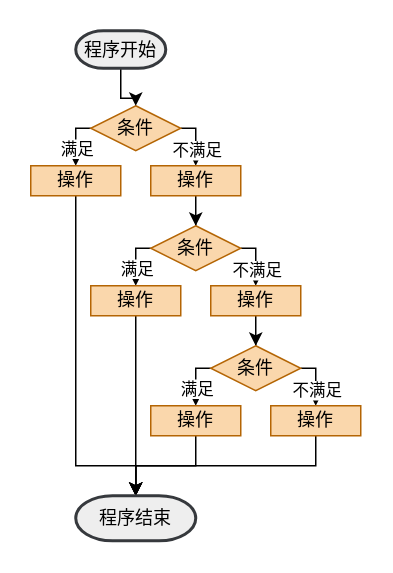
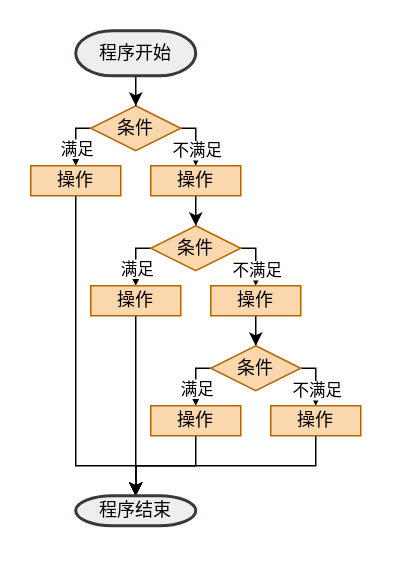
  <mxCell id="0" />
  <mxCell id="1" parent="0" />
  <mxCell id="2" style="edgeStyle=orthogonalEdgeStyle;rounded=0;orthogonalLoop=1;jettySize=auto;html=1;exitX=0;exitY=0.5;exitDx=0;exitDy=0;" parent="1" source="6" target="8" edge="1"><mxGeometry relative="1" as="geometry"><Array as="points"><mxPoint x="50" y="85" /></Array></mxGeometry></mxCell>
  <mxCell id="3" value="满足" style="edgeLabel;html=1;align=center;verticalAlign=middle;resizable=0;points=[];" parent="2" vertex="1" connectable="0"><mxGeometry x="0.184" y="-3" relative="1" as="geometry"><mxPoint x="3" y="2" as="offset" /></mxGeometry></mxCell>
  <mxCell id="4" style="edgeStyle=orthogonalEdgeStyle;rounded=0;orthogonalLoop=1;jettySize=auto;html=1;exitX=1;exitY=0.5;exitDx=0;exitDy=0;" parent="1" source="6" target="10" edge="1"><mxGeometry relative="1" as="geometry"><Array as="points"><mxPoint x="130" y="85" /></Array></mxGeometry></mxCell>
  <mxCell id="5" value="不满足" style="edgeLabel;html=1;align=center;verticalAlign=middle;resizable=0;points=[];" parent="4" vertex="1" connectable="0"><mxGeometry x="0.148" relative="1" as="geometry"><mxPoint y="4" as="offset" /></mxGeometry></mxCell>
  <mxCell id="6" value="条件" style="rhombus;whiteSpace=wrap;html=1;fillColor=#fad7ac;strokeColor=#b46504;" parent="1" vertex="1"><mxGeometry x="60" y="70" width="60" height="30" as="geometry" /></mxCell>
  <mxCell id="7" style="edgeStyle=orthogonalEdgeStyle;rounded=0;orthogonalLoop=1;jettySize=auto;html=1;" parent="1" source="8" target="31" edge="1"><mxGeometry relative="1" as="geometry"><Array as="points"><mxPoint x="50" y="310" /><mxPoint x="90" y="310" /></Array></mxGeometry></mxCell>
  <mxCell id="8" value="操作" style="rounded=0;whiteSpace=wrap;html=1;fillColor=#fad7ac;strokeColor=#b46504;" parent="1" vertex="1"><mxGeometry x="20" y="110" width="60" height="20" as="geometry" /></mxCell>
  <mxCell id="9" style="edgeStyle=orthogonalEdgeStyle;rounded=0;orthogonalLoop=1;jettySize=auto;html=1;" parent="1" source="10" target="17" edge="1"><mxGeometry relative="1" as="geometry" /></mxCell>
  <mxCell id="10" value="操作" style="rounded=0;whiteSpace=wrap;html=1;fillColor=#fad7ac;strokeColor=#b46504;" parent="1" vertex="1"><mxGeometry x="100" y="110" width="60" height="20" as="geometry" /></mxCell>
  <mxCell id="11" style="edgeStyle=orthogonalEdgeStyle;rounded=0;orthogonalLoop=1;jettySize=auto;html=1;" parent="1" source="12" target="6" edge="1"><mxGeometry relative="1" as="geometry" /></mxCell>
- <mxCell id="12" value="程序开始" style="strokeWidth=2;html=1;shape=mxgraph.flowchart.terminator;whiteSpace=wrap;fillColor=#eeeeee;strokeColor=#36393d;" parent="1" vertex="1"><mxGeometry x="50" y="20" width="60" height="25" as="geometry" /></mxCell>
+ <mxCell id="12" value="程序开始" style="strokeWidth=2;html=1;shape=mxgraph.flowchart.terminator;whiteSpace=wrap;fillColor=#eeeeee;strokeColor=#36393d;" parent="1" vertex="1"><mxGeometry x="50" y="20" width="80" height="30" as="geometry" /></mxCell>
  <mxCell id="13" style="edgeStyle=orthogonalEdgeStyle;rounded=0;orthogonalLoop=1;jettySize=auto;html=1;exitX=0;exitY=0.5;exitDx=0;exitDy=0;" parent="1" source="17" target="19" edge="1"><mxGeometry relative="1" as="geometry"><Array as="points"><mxPoint x="90" y="165" /></Array></mxGeometry></mxCell>
  <mxCell id="14" value="满足" style="edgeLabel;html=1;align=center;verticalAlign=middle;resizable=0;points=[];" parent="13" vertex="1" connectable="0"><mxGeometry x="0.184" y="-3" relative="1" as="geometry"><mxPoint x="3" y="2" as="offset" /></mxGeometry></mxCell>
  <mxCell id="15" style="edgeStyle=orthogonalEdgeStyle;rounded=0;orthogonalLoop=1;jettySize=auto;html=1;exitX=1;exitY=0.5;exitDx=0;exitDy=0;" parent="1" source="17" target="21" edge="1"><mxGeometry relative="1" as="geometry"><Array as="points"><mxPoint x="170" y="165" /></Array></mxGeometry></mxCell>
  <mxCell id="16" value="不满足" style="edgeLabel;html=1;align=center;verticalAlign=middle;resizable=0;points=[];" parent="15" vertex="1" connectable="0"><mxGeometry x="0.148" relative="1" as="geometry"><mxPoint y="4" as="offset" /></mxGeometry></mxCell>
  <mxCell id="17" value="条件" style="rhombus;whiteSpace=wrap;html=1;fillColor=#fad7ac;strokeColor=#b46504;" parent="1" vertex="1"><mxGeometry x="100" y="150" width="60" height="30" as="geometry" /></mxCell>
  <mxCell id="18" style="edgeStyle=orthogonalEdgeStyle;rounded=0;orthogonalLoop=1;jettySize=auto;html=1;" parent="1" source="19" target="31" edge="1"><mxGeometry relative="1" as="geometry" /></mxCell>
  <mxCell id="19" value="操作" style="rounded=0;whiteSpace=wrap;html=1;fillColor=#fad7ac;strokeColor=#b46504;" parent="1" vertex="1"><mxGeometry x="60" y="190" width="60" height="20" as="geometry" /></mxCell>
  <mxCell id="20" style="edgeStyle=orthogonalEdgeStyle;rounded=0;orthogonalLoop=1;jettySize=auto;html=1;" parent="1" source="21" target="26" edge="1"><mxGeometry relative="1" as="geometry" /></mxCell>
  <mxCell id="21" value="操作" style="rounded=0;whiteSpace=wrap;html=1;fillColor=#fad7ac;strokeColor=#b46504;" parent="1" vertex="1"><mxGeometry x="140" y="190" width="60" height="20" as="geometry" /></mxCell>
  <mxCell id="22" style="edgeStyle=orthogonalEdgeStyle;rounded=0;orthogonalLoop=1;jettySize=auto;html=1;exitX=0;exitY=0.5;exitDx=0;exitDy=0;" parent="1" source="26" target="28" edge="1"><mxGeometry relative="1" as="geometry"><Array as="points"><mxPoint x="130" y="245" /></Array></mxGeometry></mxCell>
  <mxCell id="23" value="满足" style="edgeLabel;html=1;align=center;verticalAlign=middle;resizable=0;points=[];" parent="22" vertex="1" connectable="0"><mxGeometry x="0.184" y="-3" relative="1" as="geometry"><mxPoint x="3" y="2" as="offset" /></mxGeometry></mxCell>
  <mxCell id="24" style="edgeStyle=orthogonalEdgeStyle;rounded=0;orthogonalLoop=1;jettySize=auto;html=1;exitX=1;exitY=0.5;exitDx=0;exitDy=0;" parent="1" source="26" target="30" edge="1"><mxGeometry relative="1" as="geometry"><Array as="points"><mxPoint x="210" y="245" /></Array></mxGeometry></mxCell>
  <mxCell id="25" value="不满足" style="edgeLabel;html=1;align=center;verticalAlign=middle;resizable=0;points=[];" parent="24" vertex="1" connectable="0"><mxGeometry x="0.148" relative="1" as="geometry"><mxPoint y="4" as="offset" /></mxGeometry></mxCell>
  <mxCell id="26" value="条件" style="rhombus;whiteSpace=wrap;html=1;fillColor=#fad7ac;strokeColor=#b46504;" parent="1" vertex="1"><mxGeometry x="140" y="230" width="60" height="30" as="geometry" /></mxCell>
  <mxCell id="27" style="edgeStyle=orthogonalEdgeStyle;rounded=0;orthogonalLoop=1;jettySize=auto;html=1;" parent="1" source="28" target="31" edge="1"><mxGeometry relative="1" as="geometry" /></mxCell>
  <mxCell id="28" value="操作" style="rounded=0;whiteSpace=wrap;html=1;fillColor=#fad7ac;strokeColor=#b46504;" parent="1" vertex="1"><mxGeometry x="100" y="270" width="60" height="20" as="geometry" /></mxCell>
  <mxCell id="29" style="edgeStyle=orthogonalEdgeStyle;rounded=0;orthogonalLoop=1;jettySize=auto;html=1;" parent="1" source="30" target="31" edge="1"><mxGeometry relative="1" as="geometry"><Array as="points"><mxPoint x="210" y="310" /><mxPoint x="90" y="310" /></Array></mxGeometry></mxCell>
  <mxCell id="30" value="操作" style="rounded=0;whiteSpace=wrap;html=1;fillColor=#fad7ac;strokeColor=#b46504;" parent="1" vertex="1"><mxGeometry x="180" y="270" width="60" height="20" as="geometry" /></mxCell>
- <mxCell id="31" value="程序结束" style="strokeWidth=2;html=1;shape=mxgraph.flowchart.terminator;whiteSpace=wrap;fillColor=#eeeeee;strokeColor=#36393d;" parent="1" vertex="1"><mxGeometry x="50" y="330" width="80" height="30" as="geometry" /></mxCell>
+ <mxCell id="31" value="程序结束" style="strokeWidth=2;html=1;shape=mxgraph.flowchart.terminator;whiteSpace=wrap;fillColor=#eeeeee;strokeColor=#36393d;" parent="1" vertex="1"><mxGeometry x="50" y="330" width="80" height="20" as="geometry" /></mxCell>
